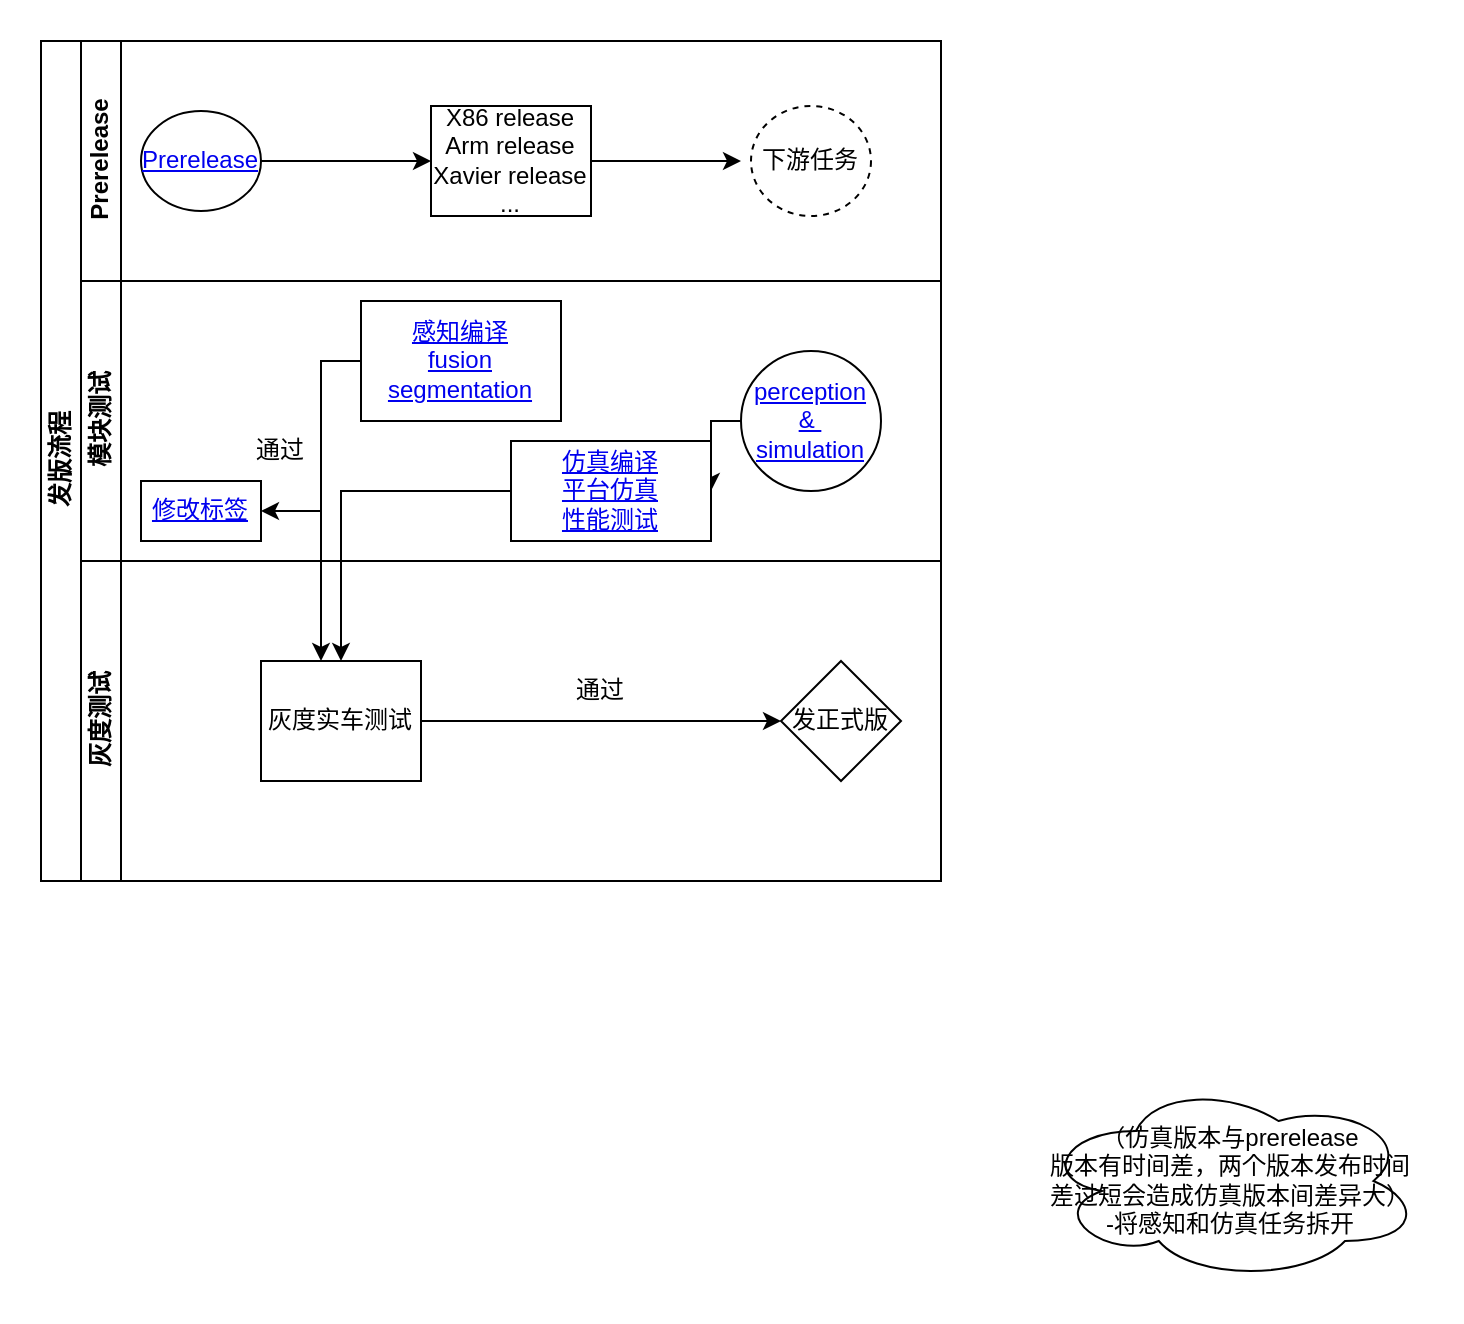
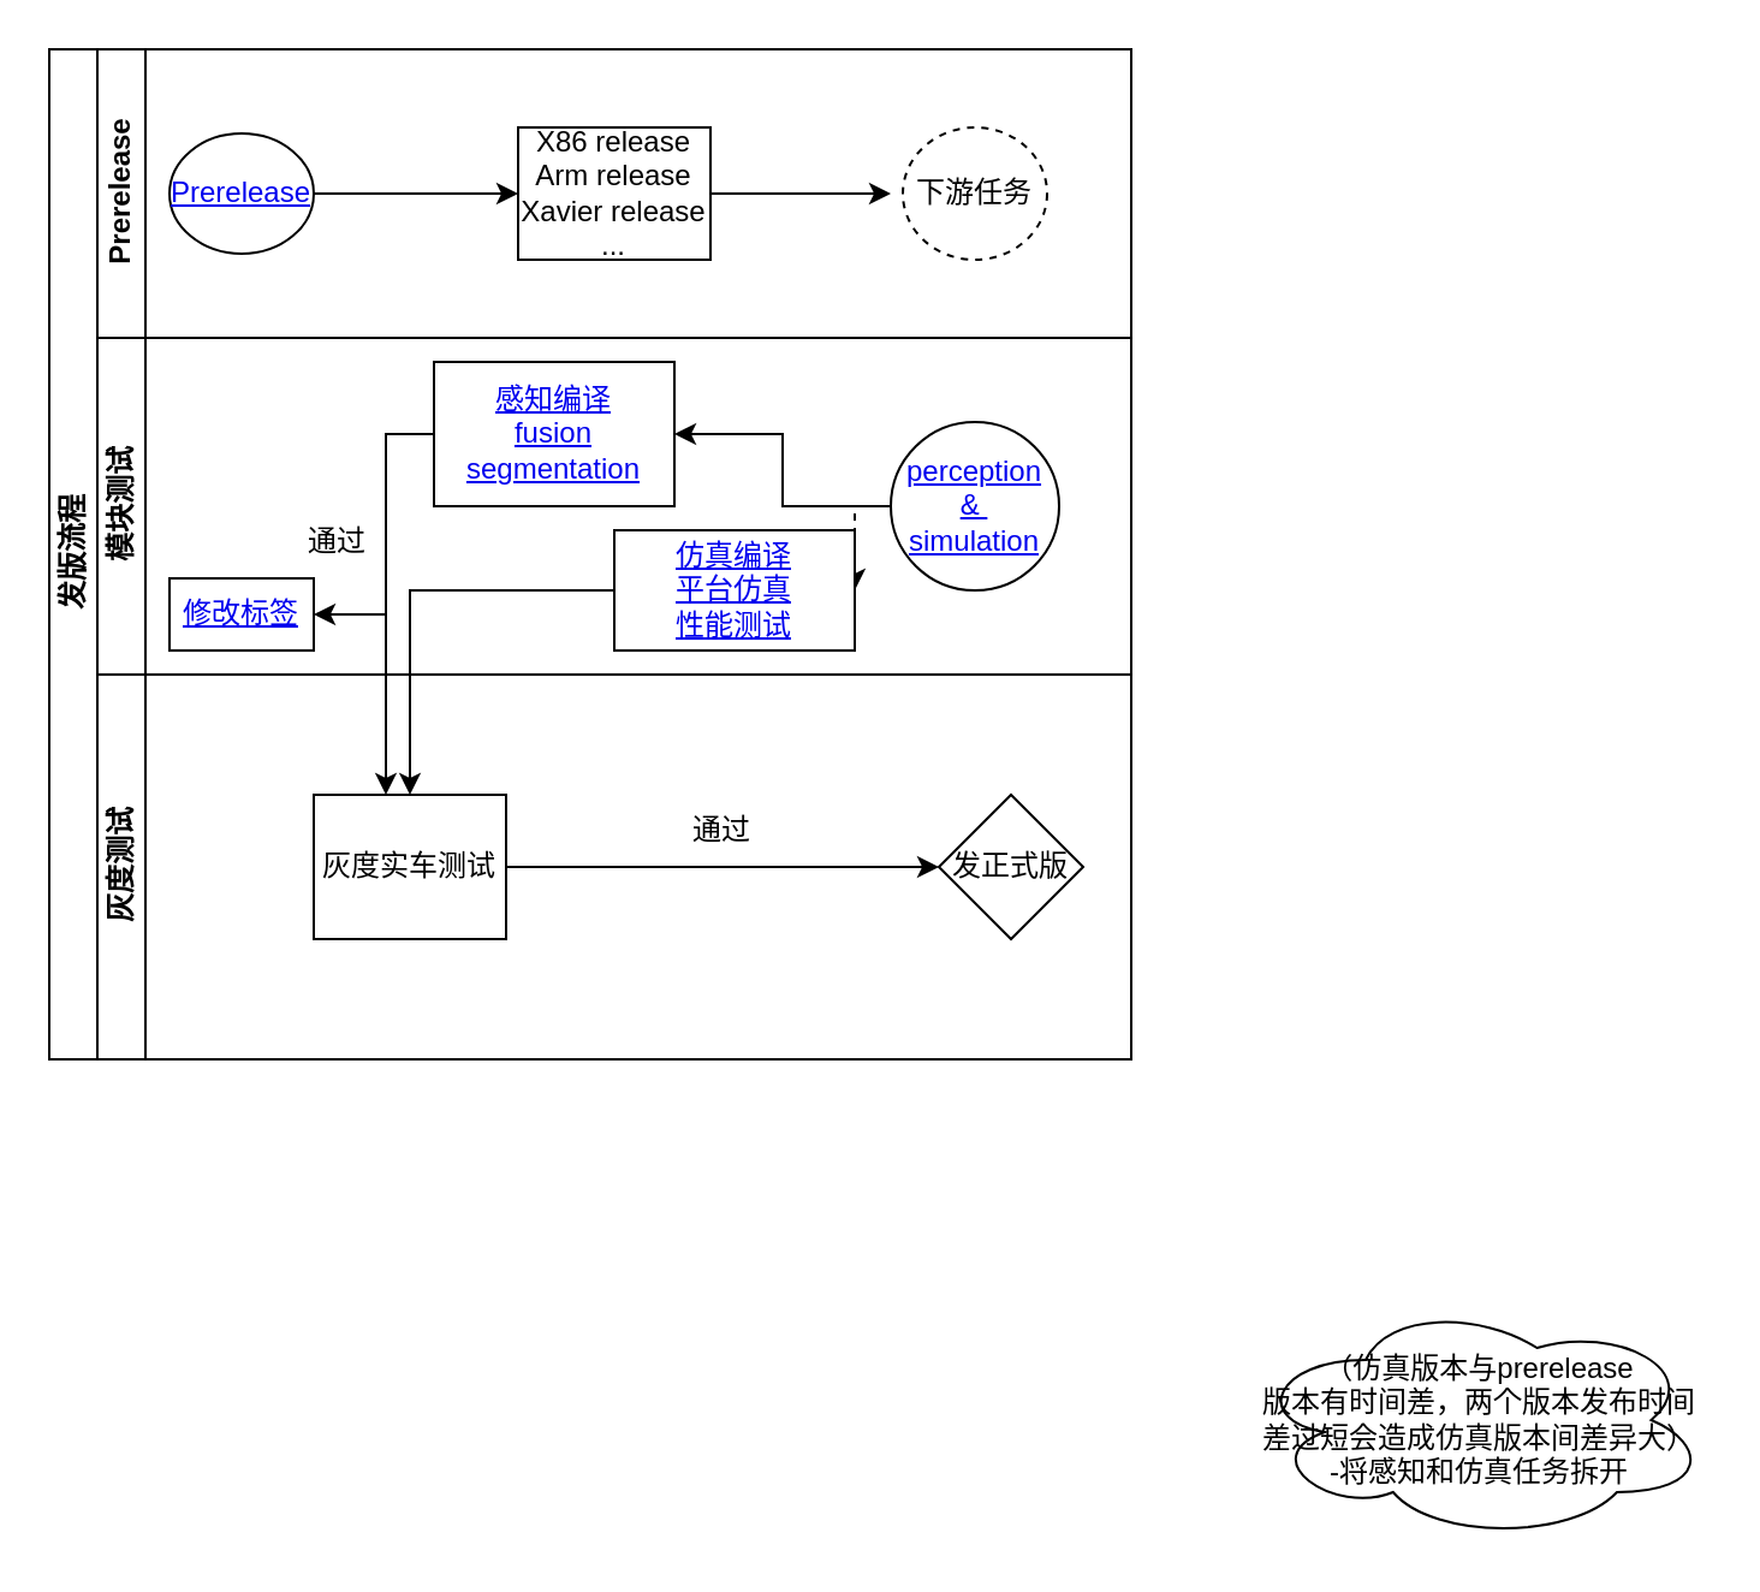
  <mxCell id="0" />
  <mxCell id="1" parent="0" />
  <mxCell id="2" value="发版流程&lt;br&gt;" style="swimlane;html=1;childLayout=stackLayout;resizeParent=1;resizeParentMax=0;horizontal=0;startSize=20;horizontalStack=0;" parent="1" vertex="1"><mxGeometry x="20" y="20" width="450" height="420" as="geometry" /></mxCell>
  <mxCell id="3" value="Prerelease&lt;br&gt;" style="swimlane;html=1;startSize=20;horizontal=0;" parent="2" vertex="1"><mxGeometry x="20" width="430" height="120" as="geometry" /></mxCell>
  <mxCell id="4" value="" style="edgeStyle=orthogonalEdgeStyle;rounded=0;orthogonalLoop=1;jettySize=auto;html=1;" parent="3" source="5" target="7" edge="1"><mxGeometry relative="1" as="geometry" /></mxCell>
  <mxCell id="5" value="&lt;a href=&quot;http://jenkins.autowise.ai/job/aw_autowise_prerelease/&quot;&gt;Prerelease&lt;/a&gt;" style="ellipse;whiteSpace=wrap;html=1;" parent="3" vertex="1"><mxGeometry x="30" y="35" width="60" height="50" as="geometry" /></mxCell>
  <mxCell id="6" style="edgeStyle=orthogonalEdgeStyle;rounded=0;orthogonalLoop=1;jettySize=auto;html=1;" parent="3" source="7" edge="1"><mxGeometry relative="1" as="geometry"><mxPoint x="330" y="60" as="targetPoint" /></mxGeometry></mxCell>
  <mxCell id="7" value="X86 release&lt;br&gt;Arm release&lt;br&gt;Xavier release&lt;br&gt;..." style="rounded=0;whiteSpace=wrap;html=1;fontFamily=Helvetica;fontSize=12;fontColor=#000000;align=center;" parent="3" vertex="1"><mxGeometry x="175" y="32.5" width="80" height="55" as="geometry" /></mxCell>
  <mxCell id="8" value="下游任务" style="ellipse;whiteSpace=wrap;html=1;dashed=1;" parent="3" vertex="1"><mxGeometry x="335" y="32.5" width="60" height="55" as="geometry" /></mxCell>
  <mxCell id="9" value="模块测试&lt;br&gt;" style="swimlane;html=1;startSize=20;horizontal=0;" parent="2" vertex="1"><mxGeometry x="20" y="120" width="430" height="140" as="geometry" /></mxCell>
  <mxCell id="10" style="edgeStyle=orthogonalEdgeStyle;rounded=0;orthogonalLoop=1;jettySize=auto;html=1;exitX=0;exitY=0.5;exitDx=0;exitDy=0;" parent="9" source="11" edge="1"><mxGeometry relative="1" as="geometry"><mxPoint x="120" y="190" as="targetPoint" /></mxGeometry></mxCell>
  <mxCell id="11" value="&lt;a href=&quot;http://jenkins.autowise.ai/job/aw_perception_benchmark_release/&quot;&gt;感知编译&lt;/a&gt;&lt;br&gt;&lt;a href=&quot;http://jenkins.autowise.ai/job/aw_perception_benchmark_fusion/&quot;&gt;fusion&lt;/a&gt;&lt;br&gt;&lt;a href=&quot;http://jenkins.autowise.ai/job/aw_perception_benchmark_segmentation/&quot;&gt;segmentation&lt;/a&gt;" style="rounded=0;whiteSpace=wrap;html=1;fontFamily=Helvetica;fontSize=12;fontColor=#000000;align=center;" parent="9" vertex="1"><mxGeometry x="140" y="10" width="100" height="60" as="geometry" /></mxCell>
- <mxCell id="13" style="edgeStyle=orthogonalEdgeStyle;rounded=0;orthogonalLoop=1;jettySize=auto;html=1;exitX=0;exitY=0.5;exitDx=0;exitDy=0;entryX=1;entryY=0.5;entryDx=0;entryDy=0;" parent="9" source="14" target="15" edge="1"><mxGeometry relative="1" as="geometry" /></mxCell>
+ <mxCell id="12" style="edgeStyle=orthogonalEdgeStyle;rounded=0;orthogonalLoop=1;jettySize=auto;html=1;entryX=1;entryY=0.5;entryDx=0;entryDy=0;" parent="9" source="14" target="11" edge="1"><mxGeometry relative="1" as="geometry" /></mxCell>
+ <mxCell id="13" style="edgeStyle=orthogonalEdgeStyle;rounded=0;orthogonalLoop=1;jettySize=auto;html=1;exitX=0;exitY=0.5;exitDx=0;exitDy=0;entryX=1;entryY=0.5;entryDx=0;entryDy=0;dashed=1;" parent="9" source="14" target="15" edge="1"><mxGeometry relative="1" as="geometry" /></mxCell>
  <mxCell id="14" value="&lt;a href=&quot;http://jenkins.autowise.ai/job/aw_autowise_prerelease_simulation_perception&quot;&gt;perception &amp;amp;&amp;nbsp;&lt;br&gt;simulation&lt;/a&gt;" style="ellipse;whiteSpace=wrap;html=1;" parent="9" vertex="1"><mxGeometry x="330" y="35" width="70" height="70" as="geometry" /></mxCell>
  <mxCell id="15" value="&lt;a href=&quot;http://jenkins.autowise.ai/job/aw_simulation_release/&quot;&gt;仿真编译&lt;/a&gt;&lt;br&gt;&lt;a href=&quot;http://jenkins.autowise.ai/job/aw_autowise_regression_platform_test/&quot;&gt;平台仿真&lt;/a&gt;&lt;br&gt;&lt;a href=&quot;http://jenkins.autowise.ai/job/aw_autowise_monitor/&quot;&gt;性能测试&lt;/a&gt;" style="rounded=0;whiteSpace=wrap;html=1;fontFamily=Helvetica;fontSize=12;fontColor=#000000;align=center;" parent="9" vertex="1"><mxGeometry x="215" y="80" width="100" height="50" as="geometry" /></mxCell>
  <mxCell id="16" value="&lt;a href=&quot;http://jenkins.autowise.ai/job/aw_autowise_version_label/&quot;&gt;修改标签&lt;/a&gt;" style="rounded=0;whiteSpace=wrap;html=1;" parent="9" vertex="1"><mxGeometry x="30" y="100" width="60" height="30" as="geometry" /></mxCell>
  <mxCell id="17" value="" style="endArrow=classic;html=1;rounded=0;entryX=1;entryY=0.5;entryDx=0;entryDy=0;" parent="9" target="16" edge="1"><mxGeometry width="50" height="50" relative="1" as="geometry"><mxPoint x="120" y="115" as="sourcePoint" /><mxPoint x="100" y="100" as="targetPoint" /></mxGeometry></mxCell>
  <mxCell id="18" value="通过" style="text;html=1;strokeColor=none;fillColor=none;align=center;verticalAlign=middle;whiteSpace=wrap;rounded=0;" parent="9" vertex="1"><mxGeometry x="70" y="70" width="60" height="30" as="geometry" /></mxCell>
  <mxCell id="19" style="edgeStyle=orthogonalEdgeStyle;rounded=0;orthogonalLoop=1;jettySize=auto;html=1;exitX=0;exitY=0.5;exitDx=0;exitDy=0;entryX=0.5;entryY=0;entryDx=0;entryDy=0;" parent="2" source="15" target="22" edge="1"><mxGeometry relative="1" as="geometry" /></mxCell>
  <mxCell id="20" value="灰度测试&lt;br&gt;" style="swimlane;html=1;startSize=20;horizontal=0;" parent="2" vertex="1"><mxGeometry x="20" y="260" width="430" height="160" as="geometry" /></mxCell>
  <mxCell id="21" value="" style="edgeStyle=orthogonalEdgeStyle;rounded=0;orthogonalLoop=1;jettySize=auto;html=1;endArrow=classic;endFill=1;" parent="20" source="22" target="23" edge="1"><mxGeometry relative="1" as="geometry" /></mxCell>
  <mxCell id="22" value="灰度实车测试" style="rounded=0;whiteSpace=wrap;html=1;fontFamily=Helvetica;fontSize=12;fontColor=#000000;align=center;" parent="20" vertex="1"><mxGeometry x="90" y="50" width="80" height="60" as="geometry" /></mxCell>
  <mxCell id="23" value="发正式版" style="rhombus;whiteSpace=wrap;html=1;fontFamily=Helvetica;fontSize=12;fontColor=#000000;align=center;" parent="20" vertex="1"><mxGeometry x="350" y="50" width="60" height="60" as="geometry" /></mxCell>
  <mxCell id="24" value="通过" style="text;html=1;strokeColor=none;fillColor=none;align=center;verticalAlign=middle;whiteSpace=wrap;rounded=0;" parent="20" vertex="1"><mxGeometry x="230" y="50" width="60" height="30" as="geometry" /></mxCell>
  <mxCell id="25" value="（仿真版本与prerelease&lt;br&gt;版本有时间差，两个版本发布时间差过短会造成仿真版本间差异大）&lt;br&gt;-将感知和仿真任务拆开" style="ellipse;shape=cloud;whiteSpace=wrap;html=1;" parent="1" vertex="1"><mxGeometry x="520" y="540" width="190" height="100" as="geometry" /></mxCell>
